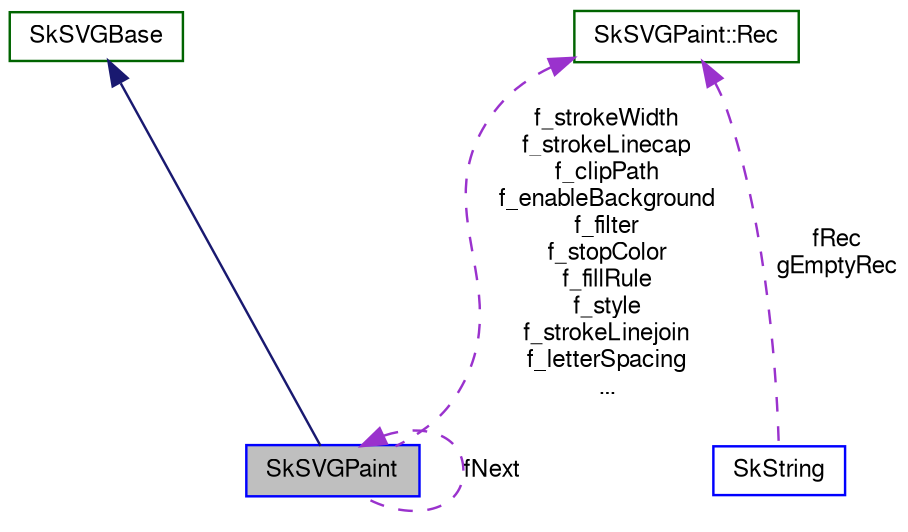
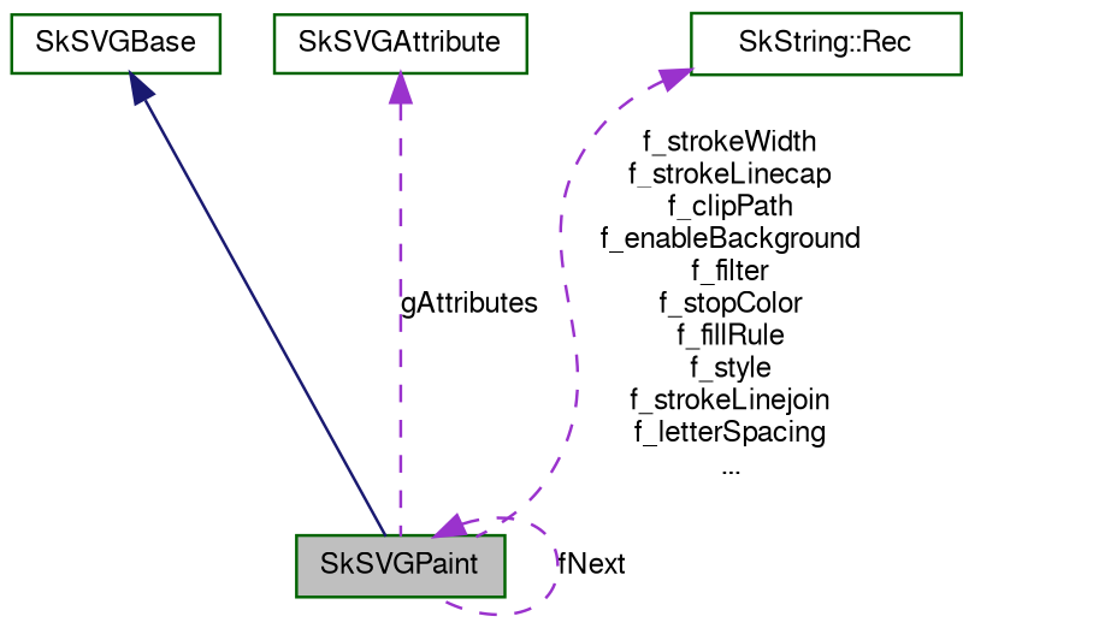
  digraph {
    node [color=darkgreen fillcolor=white fontname=FreeSans fontsize=10 shape=record style=filled]
    edge [color=darkorchid3 dir=back fontname=FreeSans fontsize=10 labelfontname=FreeSans labelfontsize=10 style=dashed]
-   n1 [color=blue fillcolor=grey75 fontcolor=black height=0.2 label=SkSVGPaint width=0.4]
+   n1 [fillcolor=grey75 fontcolor=black height=0.2 label=SkSVGPaint width=0.4]
    n2 [height=0.2 label=SkSVGBase width=0.4]
-   n4 [color=blue height=0.2 label=SkString width=0.4]
-   n5 [height=0.2 label="SkSVGPaint::Rec" width=0.4]
+   n3 [height=0.2 label=SkSVGAttribute width=0.4]
+   n5 [height=0.2 label="SkString::Rec" width=0.4]
    n1 -> n1 [label=fNext]
    n2 -> n1 [color=midnightblue style=solid]
+   n3 -> n1 [label=gAttributes]
    n5 -> n1 [label="f_strokeWidth\nf_strokeLinecap\nf_clipPath\nf_enableBackground\nf_filter\nf_stopColor\nf_fillRule\nf_style\nf_strokeLinejoin\nf_letterSpacing\n..."]
-   n5 -> n4 [label="fRec\ngEmptyRec"]
  }
